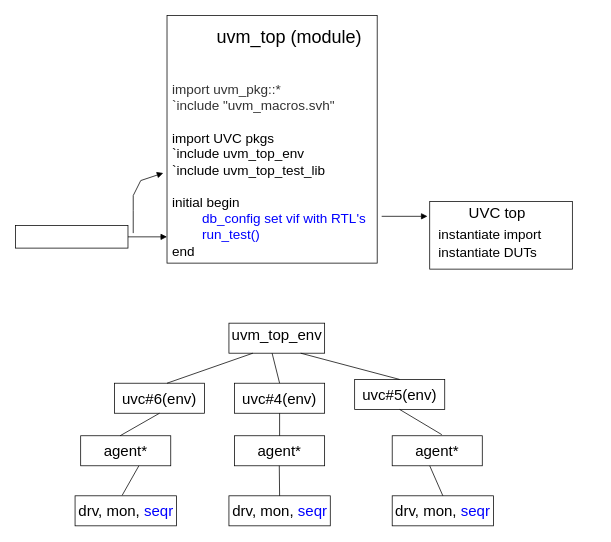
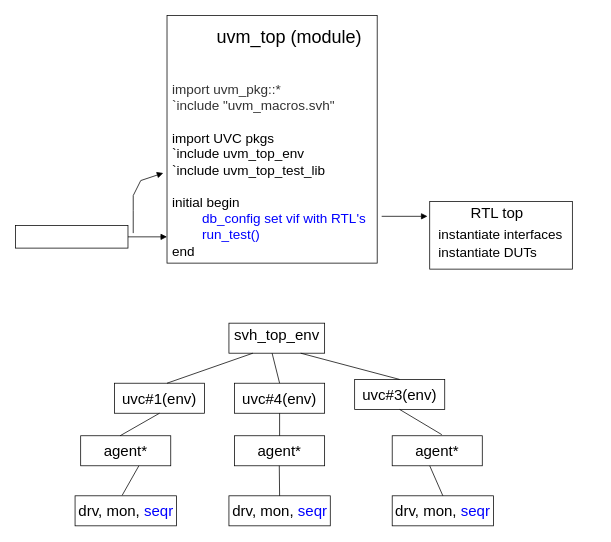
  <mxCell id="0" />
  <mxCell id="1" parent="0" />
  <mxCell id="2" value="" style="rounded=0;whiteSpace=wrap;html=1;" parent="1" vertex="1"><mxGeometry x="20" y="300" width="150" height="30" as="geometry" /></mxCell>
  <mxCell id="3" value="" style="rounded=0;whiteSpace=wrap;html=1;" parent="1" vertex="1"><mxGeometry x="222" y="20" width="280" height="330" as="geometry" /></mxCell>
  <mxCell id="4" value="&lt;font style=&quot;font-size: 24px&quot;&gt;uvm_top (module)&lt;/font&gt;" style="text;html=1;strokeColor=none;fillColor=none;align=center;verticalAlign=middle;whiteSpace=wrap;rounded=0;" parent="1" vertex="1"><mxGeometry x="279.5" y="34" width="210" height="30" as="geometry" /></mxCell>
  <mxCell id="5" value="&lt;font style=&quot;font-size: 18px&quot;&gt;&lt;div&gt;&lt;font color=&quot;#333333&quot;&gt;import uvm_pkg::*&lt;/font&gt;&lt;/div&gt;&lt;div&gt;&lt;font color=&quot;#333333&quot;&gt;`include &quot;uvm_macros.svh&quot;&lt;/font&gt;&lt;/div&gt;&lt;div&gt;&lt;br&gt;&lt;/div&gt;&lt;div&gt;import UVC pkgs&lt;/div&gt;&lt;div&gt;`include uvm_top_env&lt;/div&gt;&lt;div&gt;`include uvm_top_test_lib&lt;/div&gt;&lt;div&gt;&lt;br&gt;&lt;/div&gt;&lt;div&gt;initial begin&lt;/div&gt;&lt;div&gt;&lt;font color=&quot;#0000ff&quot;&gt;&lt;span style=&quot;white-space: pre&quot;&gt;&#09;&lt;/span&gt;db_config set vif&amp;nbsp;with RTL's&amp;nbsp;&lt;/font&gt;&lt;/div&gt;&lt;div&gt;&lt;font color=&quot;#0000ff&quot;&gt;&lt;span style=&quot;white-space: pre&quot;&gt;&#09;&lt;/span&gt;run_test()&lt;/font&gt;&lt;br&gt;&lt;/div&gt;&lt;div&gt;end&lt;/div&gt;&lt;/font&gt;" style="text;html=1;strokeColor=none;fillColor=none;align=left;verticalAlign=middle;whiteSpace=wrap;rounded=0;" parent="1" vertex="1"><mxGeometry x="227" y="72" width="275" height="310" as="geometry" /></mxCell>
  <mxCell id="6" value="" style="endArrow=block;html=1;rounded=0;fontSize=18;exitX=1;exitY=0.5;exitDx=0;exitDy=0;endFill=1;" parent="1" source="2" edge="1"><mxGeometry width="50" height="50" relative="1" as="geometry"><mxPoint x="152" y="340" as="sourcePoint" /><mxPoint x="222" y="315" as="targetPoint" /></mxGeometry></mxCell>
  <mxCell id="7" value="" style="endArrow=block;html=1;rounded=0;fontSize=18;endFill=1;" parent="1" edge="1"><mxGeometry width="50" height="50" relative="1" as="geometry"><mxPoint x="177" y="310" as="sourcePoint" /><mxPoint x="217" y="230" as="targetPoint" /><Array as="points"><mxPoint x="177" y="280" /><mxPoint x="177" y="260" /><mxPoint x="187" y="240" /></Array></mxGeometry></mxCell>
  <mxCell id="8" value="" style="rounded=0;whiteSpace=wrap;html=1;" parent="1" vertex="1"><mxGeometry x="572" y="268" width="190" height="90" as="geometry" /></mxCell>
- <mxCell id="9" value="&lt;font style=&quot;font-size: 20px&quot;&gt;UVC top&lt;/font&gt;" style="text;html=1;strokeColor=none;fillColor=none;align=center;verticalAlign=middle;whiteSpace=wrap;rounded=0;" parent="1" vertex="1"><mxGeometry x="607" y="268" width="110" height="30" as="geometry" /></mxCell>
- <mxCell id="10" value="&lt;font color=&quot;#000000&quot; style=&quot;font-size: 18px&quot;&gt;instantiate import&lt;br&gt;instantiate DUTs&lt;/font&gt;" style="text;whiteSpace=wrap;html=1;fontSize=20;fontColor=#0000FF;" parent="1" vertex="1"><mxGeometry x="582" y="292" width="210" height="60" as="geometry" /></mxCell>
+ <mxCell id="9" value="&lt;font style=&quot;font-size: 20px&quot;&gt;RTL top&lt;/font&gt;" style="text;html=1;strokeColor=none;fillColor=none;align=center;verticalAlign=middle;whiteSpace=wrap;rounded=0;" parent="1" vertex="1"><mxGeometry x="607" y="268" width="110" height="30" as="geometry" /></mxCell>
+ <mxCell id="10" value="&lt;font color=&quot;#000000&quot; style=&quot;font-size: 18px&quot;&gt;instantiate interfaces&lt;br&gt;instantiate DUTs&lt;/font&gt;" style="text;whiteSpace=wrap;html=1;fontSize=20;fontColor=#0000FF;" parent="1" vertex="1"><mxGeometry x="582" y="292" width="210" height="60" as="geometry" /></mxCell>
  <mxCell id="11" value="" style="endArrow=block;html=1;rounded=0;fontSize=18;exitX=1;exitY=0.5;exitDx=0;exitDy=0;endFill=1;" parent="1" edge="1"><mxGeometry width="50" height="50" relative="1" as="geometry"><mxPoint x="508" y="287.66" as="sourcePoint" /><mxPoint x="569" y="287.66" as="targetPoint" /></mxGeometry></mxCell>
  <mxCell id="12" value="" style="rounded=0;whiteSpace=wrap;html=1;" vertex="1" parent="1"><mxGeometry x="304.5" y="430" width="127.5" height="40" as="geometry" /></mxCell>
- <mxCell id="13" value="&lt;font style=&quot;font-size: 20px&quot;&gt;uvm_top_env&lt;/font&gt;" style="text;html=1;strokeColor=none;fillColor=none;align=center;verticalAlign=middle;whiteSpace=wrap;rounded=0;" vertex="1" parent="1"><mxGeometry x="312" y="430" width="112.5" height="30" as="geometry" /></mxCell>
+ <mxCell id="13" value="&lt;font style=&quot;font-size: 20px&quot;&gt;svh_top_env&lt;/font&gt;" style="text;html=1;strokeColor=none;fillColor=none;align=center;verticalAlign=middle;whiteSpace=wrap;rounded=0;" vertex="1" parent="1"><mxGeometry x="312" y="430" width="112.5" height="30" as="geometry" /></mxCell>
  <mxCell id="14" value="" style="rounded=0;whiteSpace=wrap;html=1;" vertex="1" parent="1"><mxGeometry x="152" y="510" width="120" height="40" as="geometry" /></mxCell>
- <mxCell id="15" value="&lt;span style=&quot;font-size: 20px&quot;&gt;uvc#6(env)&lt;/span&gt;" style="text;html=1;strokeColor=none;fillColor=none;align=center;verticalAlign=middle;whiteSpace=wrap;rounded=0;" vertex="1" parent="1"><mxGeometry x="152" y="515" width="120" height="30" as="geometry" /></mxCell>
+ <mxCell id="15" value="&lt;span style=&quot;font-size: 20px&quot;&gt;uvc#1(env)&lt;/span&gt;" style="text;html=1;strokeColor=none;fillColor=none;align=center;verticalAlign=middle;whiteSpace=wrap;rounded=0;" vertex="1" parent="1"><mxGeometry x="152" y="515" width="120" height="30" as="geometry" /></mxCell>
  <mxCell id="16" value="" style="rounded=0;whiteSpace=wrap;html=1;" vertex="1" parent="1"><mxGeometry x="312" y="510" width="120" height="40" as="geometry" /></mxCell>
  <mxCell id="17" value="&lt;span style=&quot;font-size: 20px&quot;&gt;uvc#4(env)&lt;/span&gt;" style="text;html=1;strokeColor=none;fillColor=none;align=center;verticalAlign=middle;whiteSpace=wrap;rounded=0;" vertex="1" parent="1"><mxGeometry x="312" y="515" width="120" height="30" as="geometry" /></mxCell>
  <mxCell id="18" value="" style="rounded=0;whiteSpace=wrap;html=1;" vertex="1" parent="1"><mxGeometry x="472" y="505" width="120" height="40" as="geometry" /></mxCell>
- <mxCell id="19" value="&lt;span style=&quot;font-size: 20px&quot;&gt;uvc#5(env)&lt;/span&gt;" style="text;html=1;strokeColor=none;fillColor=none;align=center;verticalAlign=middle;whiteSpace=wrap;rounded=0;" vertex="1" parent="1"><mxGeometry x="472" y="510" width="120" height="30" as="geometry" /></mxCell>
+ <mxCell id="19" value="&lt;span style=&quot;font-size: 20px&quot;&gt;uvc#3(env)&lt;/span&gt;" style="text;html=1;strokeColor=none;fillColor=none;align=center;verticalAlign=middle;whiteSpace=wrap;rounded=0;" vertex="1" parent="1"><mxGeometry x="472" y="510" width="120" height="30" as="geometry" /></mxCell>
  <mxCell id="20" value="" style="rounded=0;whiteSpace=wrap;html=1;" vertex="1" parent="1"><mxGeometry x="107" y="580" width="120" height="40" as="geometry" /></mxCell>
  <mxCell id="21" value="&lt;span style=&quot;font-size: 20px&quot;&gt;agent*&lt;/span&gt;" style="text;html=1;strokeColor=none;fillColor=none;align=center;verticalAlign=middle;whiteSpace=wrap;rounded=0;" vertex="1" parent="1"><mxGeometry x="107" y="585" width="120" height="30" as="geometry" /></mxCell>
  <mxCell id="22" value="" style="rounded=0;whiteSpace=wrap;html=1;" vertex="1" parent="1"><mxGeometry x="312" y="580" width="120" height="40" as="geometry" /></mxCell>
  <mxCell id="23" value="&lt;span style=&quot;font-size: 20px&quot;&gt;agent*&lt;/span&gt;" style="text;html=1;strokeColor=none;fillColor=none;align=center;verticalAlign=middle;whiteSpace=wrap;rounded=0;" vertex="1" parent="1"><mxGeometry x="312" y="585" width="120" height="30" as="geometry" /></mxCell>
  <mxCell id="24" value="" style="rounded=0;whiteSpace=wrap;html=1;" vertex="1" parent="1"><mxGeometry x="522" y="580" width="120" height="40" as="geometry" /></mxCell>
  <mxCell id="25" value="&lt;span style=&quot;font-size: 20px&quot;&gt;agent*&lt;/span&gt;" style="text;html=1;strokeColor=none;fillColor=none;align=center;verticalAlign=middle;whiteSpace=wrap;rounded=0;" vertex="1" parent="1"><mxGeometry x="522" y="585" width="120" height="30" as="geometry" /></mxCell>
  <mxCell id="26" value="" style="rounded=0;whiteSpace=wrap;html=1;" vertex="1" parent="1"><mxGeometry x="99.5" y="660" width="135" height="40" as="geometry" /></mxCell>
  <mxCell id="27" value="&lt;span style=&quot;font-size: 20px&quot;&gt;drv, mon, &lt;font color=&quot;#0000ff&quot;&gt;seqr&lt;/font&gt;&lt;/span&gt;" style="text;html=1;strokeColor=none;fillColor=none;align=center;verticalAlign=middle;whiteSpace=wrap;rounded=0;" vertex="1" parent="1"><mxGeometry x="99.5" y="665" width="135" height="30" as="geometry" /></mxCell>
  <mxCell id="28" value="" style="rounded=0;whiteSpace=wrap;html=1;" vertex="1" parent="1"><mxGeometry x="304.5" y="660" width="135" height="40" as="geometry" /></mxCell>
  <mxCell id="29" value="&lt;span style=&quot;font-size: 20px&quot;&gt;drv, mon, &lt;font color=&quot;#0000ff&quot;&gt;seqr&lt;/font&gt;&lt;/span&gt;" style="text;html=1;strokeColor=none;fillColor=none;align=center;verticalAlign=middle;whiteSpace=wrap;rounded=0;" vertex="1" parent="1"><mxGeometry x="304.5" y="665" width="135" height="30" as="geometry" /></mxCell>
  <mxCell id="30" value="" style="rounded=0;whiteSpace=wrap;html=1;" vertex="1" parent="1"><mxGeometry x="522" y="660" width="135" height="40" as="geometry" /></mxCell>
  <mxCell id="31" value="&lt;span style=&quot;font-size: 20px&quot;&gt;drv, mon, &lt;font color=&quot;#0000ff&quot;&gt;seqr&lt;/font&gt;&lt;/span&gt;" style="text;html=1;strokeColor=none;fillColor=none;align=center;verticalAlign=middle;whiteSpace=wrap;rounded=0;" vertex="1" parent="1"><mxGeometry x="522" y="665" width="135" height="30" as="geometry" /></mxCell>
  <mxCell id="32" value="" style="endArrow=none;html=1;rounded=0;fontColor=#0000FF;entryX=0.25;entryY=1;entryDx=0;entryDy=0;" edge="1" parent="1" target="12"><mxGeometry width="50" height="50" relative="1" as="geometry"><mxPoint x="222" y="510" as="sourcePoint" /><mxPoint x="272" y="460" as="targetPoint" /></mxGeometry></mxCell>
  <mxCell id="33" value="" style="endArrow=none;html=1;rounded=0;fontColor=#0000FF;exitX=0.5;exitY=0;exitDx=0;exitDy=0;" edge="1" parent="1" source="16"><mxGeometry width="50" height="50" relative="1" as="geometry"><mxPoint x="232" y="520" as="sourcePoint" /><mxPoint x="362" y="470" as="targetPoint" /></mxGeometry></mxCell>
  <mxCell id="34" value="" style="endArrow=none;html=1;rounded=0;fontColor=#0000FF;exitX=0.5;exitY=0;exitDx=0;exitDy=0;entryX=0.75;entryY=1;entryDx=0;entryDy=0;" edge="1" parent="1" source="18" target="12"><mxGeometry width="50" height="50" relative="1" as="geometry"><mxPoint x="382" y="520" as="sourcePoint" /><mxPoint x="372" y="480" as="targetPoint" /></mxGeometry></mxCell>
  <mxCell id="35" value="" style="endArrow=none;html=1;rounded=0;fontColor=#0000FF;entryX=0.5;entryY=1;entryDx=0;entryDy=0;" edge="1" parent="1" target="14"><mxGeometry width="50" height="50" relative="1" as="geometry"><mxPoint x="159.5" y="580" as="sourcePoint" /><mxPoint x="272" y="540" as="targetPoint" /></mxGeometry></mxCell>
  <mxCell id="36" value="" style="endArrow=none;html=1;rounded=0;fontColor=#0000FF;entryX=0.5;entryY=1;entryDx=0;entryDy=0;exitX=0.465;exitY=-0.017;exitDx=0;exitDy=0;exitPerimeter=0;" edge="1" parent="1" source="26"><mxGeometry width="50" height="50" relative="1" as="geometry"><mxPoint x="132" y="650" as="sourcePoint" /><mxPoint x="184.5" y="620" as="targetPoint" /></mxGeometry></mxCell>
  <mxCell id="37" value="" style="endArrow=none;html=1;rounded=0;fontColor=#0000FF;exitX=0.5;exitY=0;exitDx=0;exitDy=0;" edge="1" parent="1" source="22"><mxGeometry width="50" height="50" relative="1" as="geometry"><mxPoint x="382" y="590" as="sourcePoint" /><mxPoint x="372" y="550" as="targetPoint" /></mxGeometry></mxCell>
  <mxCell id="38" value="" style="endArrow=none;html=1;rounded=0;fontColor=#0000FF;exitX=0.5;exitY=0;exitDx=0;exitDy=0;" edge="1" parent="1" source="28"><mxGeometry width="50" height="50" relative="1" as="geometry"><mxPoint x="371.58" y="650" as="sourcePoint" /><mxPoint x="371.58" y="620" as="targetPoint" /></mxGeometry></mxCell>
  <mxCell id="39" value="" style="endArrow=none;html=1;rounded=0;fontColor=#0000FF;exitX=0.5;exitY=0;exitDx=0;exitDy=0;" edge="1" parent="1" source="30"><mxGeometry width="50" height="50" relative="1" as="geometry"><mxPoint x="572.42" y="660" as="sourcePoint" /><mxPoint x="572" y="620" as="targetPoint" /></mxGeometry></mxCell>
  <mxCell id="40" value="" style="endArrow=none;html=1;rounded=0;fontColor=#0000FF;exitX=0.551;exitY=-0.037;exitDx=0;exitDy=0;exitPerimeter=0;" edge="1" parent="1" source="24"><mxGeometry width="50" height="50" relative="1" as="geometry"><mxPoint x="549.5" y="585" as="sourcePoint" /><mxPoint x="532" y="545" as="targetPoint" /></mxGeometry></mxCell>
